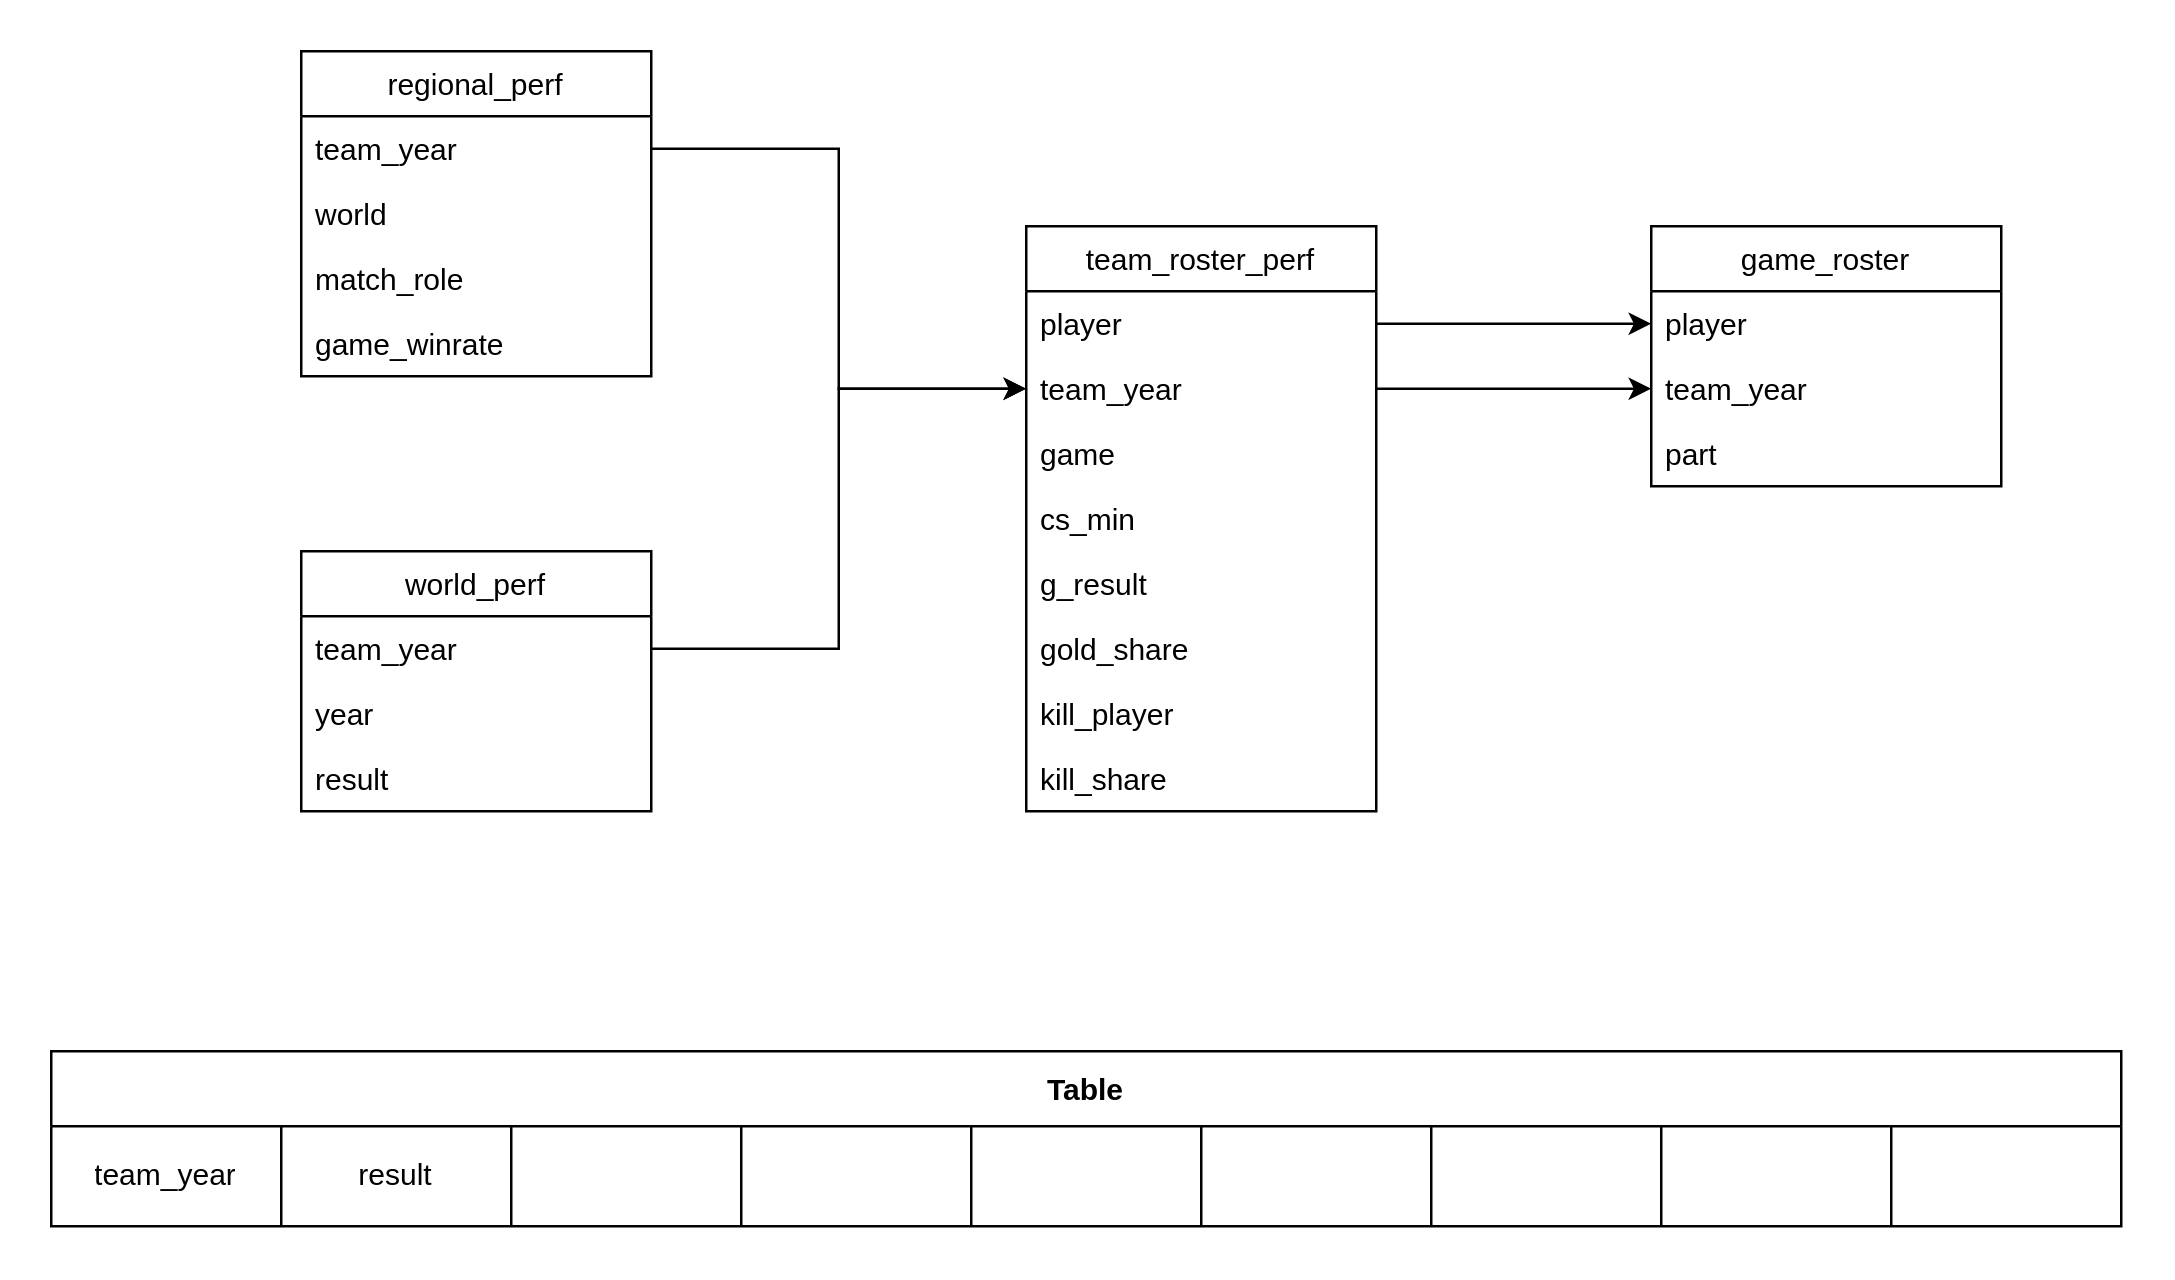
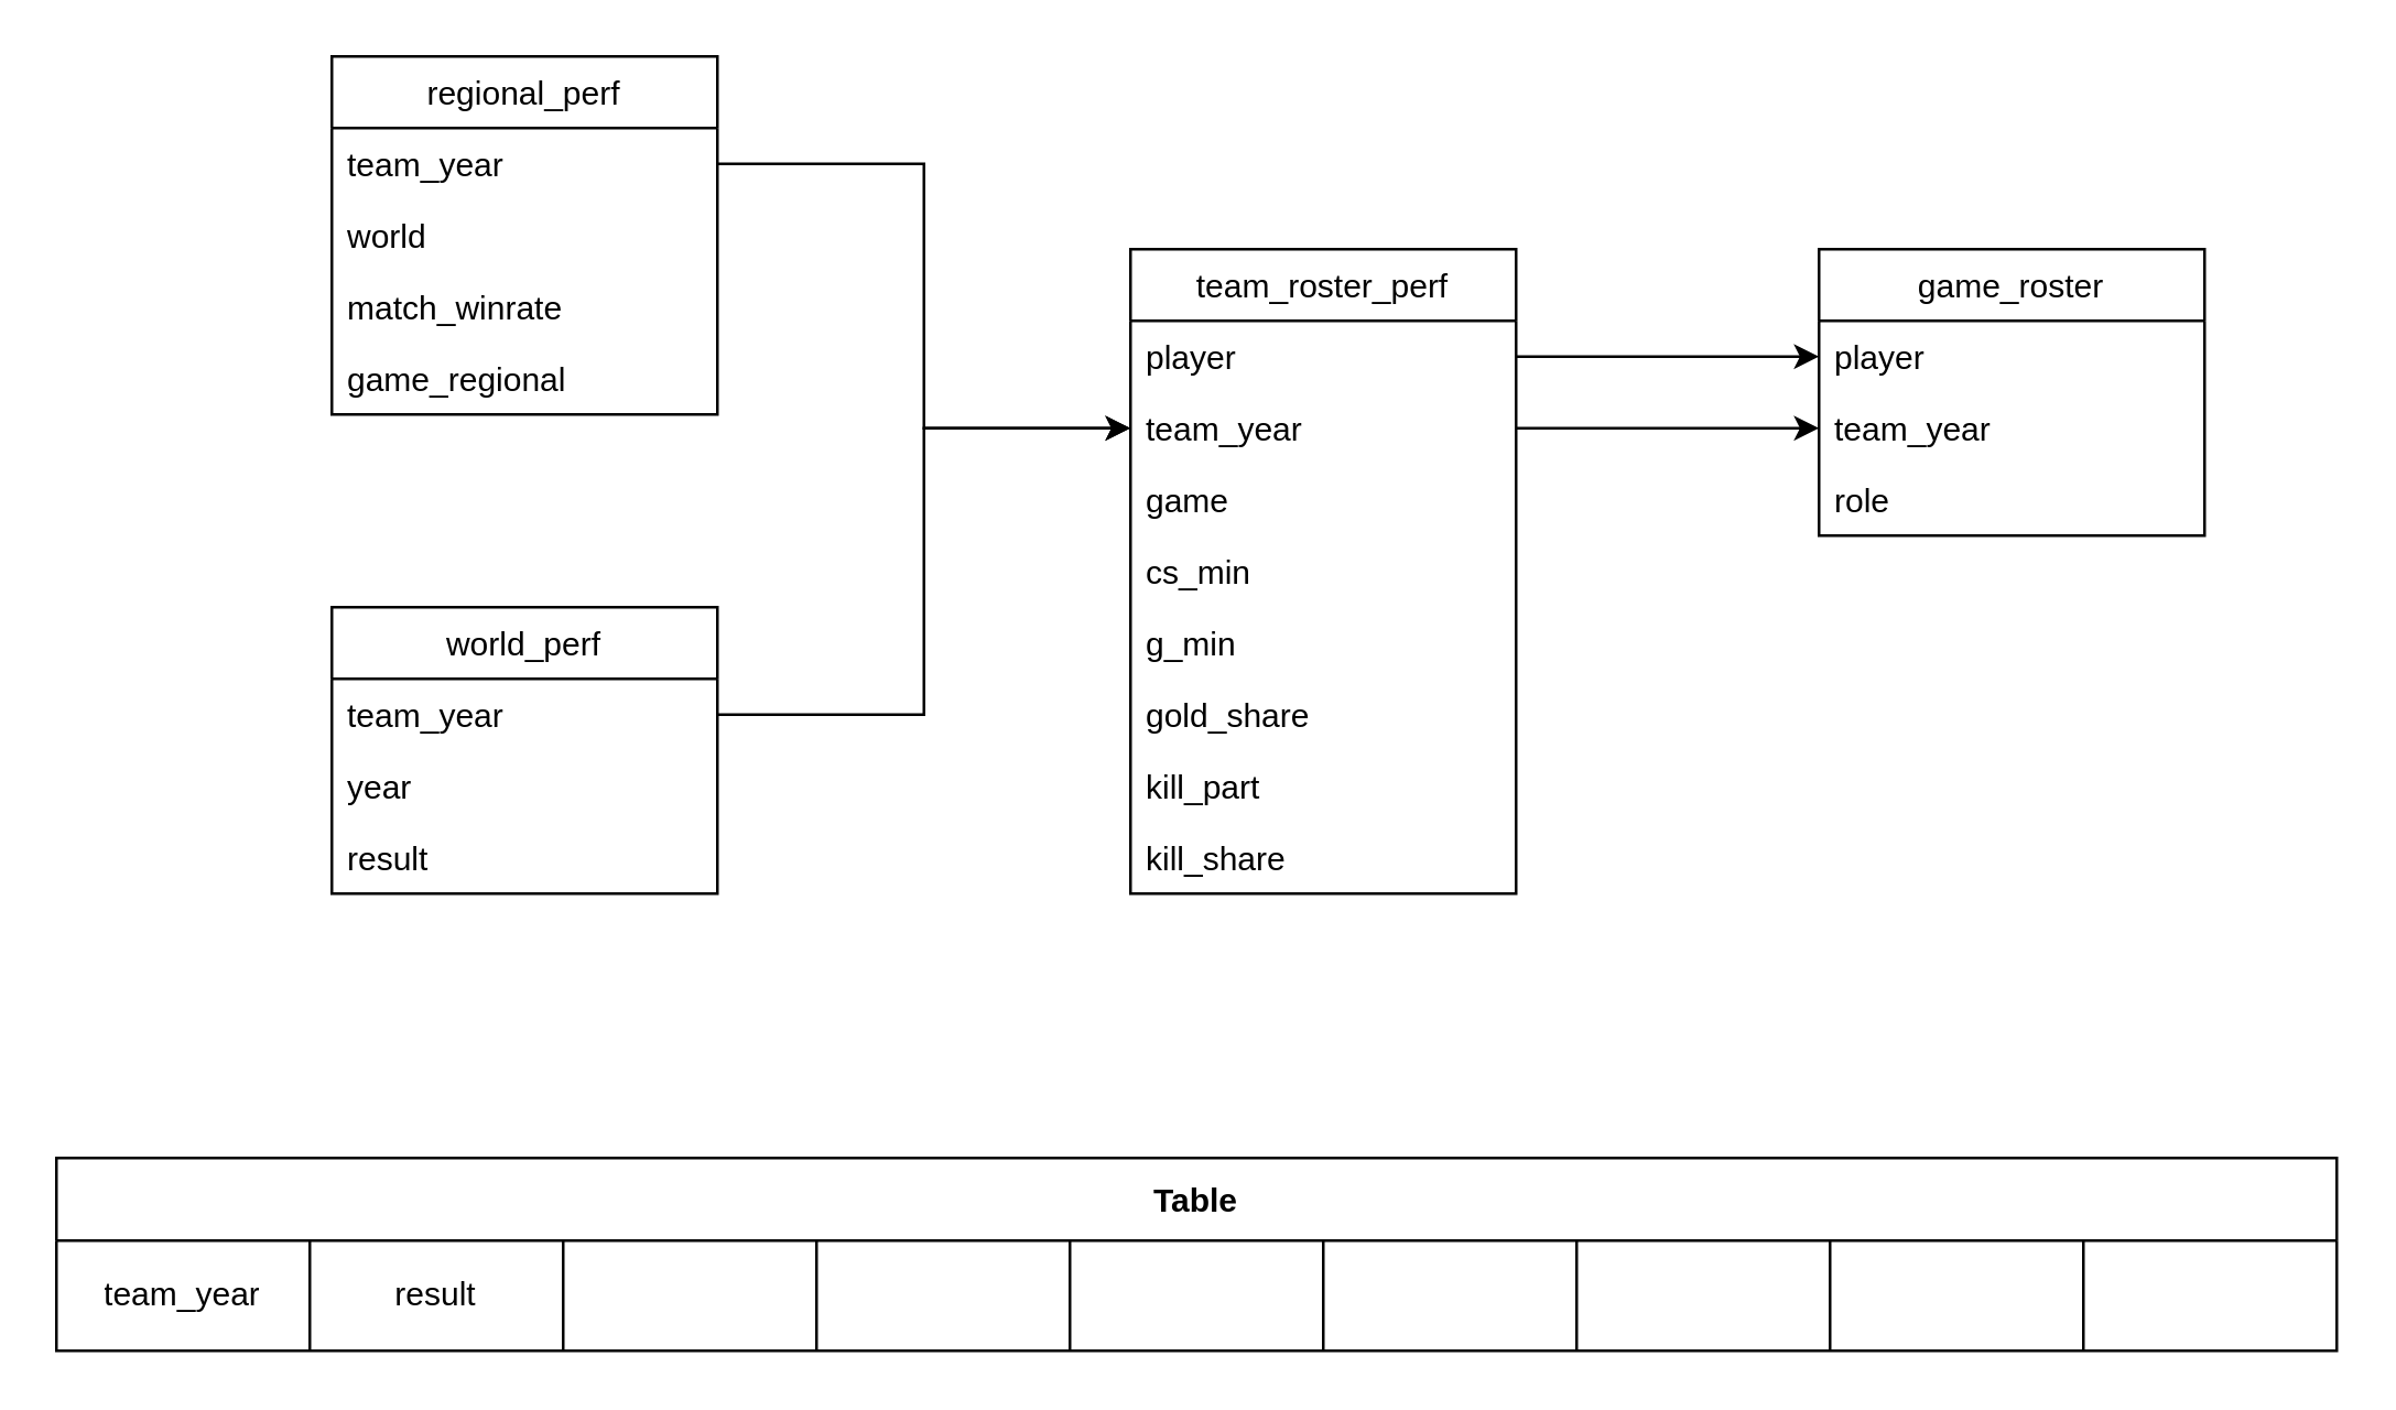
  <mxCell id="0" />
  <mxCell id="1" parent="0" />
  <mxCell id="2" value="game_roster" style="swimlane;fontStyle=0;childLayout=stackLayout;horizontal=1;startSize=26;fillColor=none;horizontalStack=0;resizeParent=1;resizeParentMax=0;resizeLast=0;collapsible=1;marginBottom=0;strokeColor=default;" vertex="1" parent="1"><mxGeometry x="660" y="90" width="140" height="104" as="geometry" /></mxCell>
  <mxCell id="3" value="player" style="text;strokeColor=none;fillColor=none;align=left;verticalAlign=top;spacingLeft=4;spacingRight=4;overflow=hidden;rotatable=0;points=[[0,0.5],[1,0.5]];portConstraint=eastwest;" vertex="1" parent="2"><mxGeometry y="26" width="140" height="26" as="geometry" /></mxCell>
  <mxCell id="4" value="team_year    " style="text;strokeColor=none;fillColor=none;align=left;verticalAlign=top;spacingLeft=4;spacingRight=4;overflow=hidden;rotatable=0;points=[[0,0.5],[1,0.5]];portConstraint=eastwest;" vertex="1" parent="2"><mxGeometry y="52" width="140" height="26" as="geometry" /></mxCell>
- <mxCell id="5" value="part" style="text;strokeColor=none;fillColor=none;align=left;verticalAlign=top;spacingLeft=4;spacingRight=4;overflow=hidden;rotatable=0;points=[[0,0.5],[1,0.5]];portConstraint=eastwest;" vertex="1" parent="2"><mxGeometry y="78" width="140" height="26" as="geometry" /></mxCell>
+ <mxCell id="5" value="role" style="text;strokeColor=none;fillColor=none;align=left;verticalAlign=top;spacingLeft=4;spacingRight=4;overflow=hidden;rotatable=0;points=[[0,0.5],[1,0.5]];portConstraint=eastwest;" vertex="1" parent="2"><mxGeometry y="78" width="140" height="26" as="geometry" /></mxCell>
  <mxCell id="6" value="regional_perf" style="swimlane;fontStyle=0;childLayout=stackLayout;horizontal=1;startSize=26;fillColor=none;horizontalStack=0;resizeParent=1;resizeParentMax=0;resizeLast=0;collapsible=1;marginBottom=0;strokeColor=default;" vertex="1" parent="1"><mxGeometry x="120" y="20" width="140" height="130" as="geometry"><mxRectangle x="260" y="630" width="100" height="26" as="alternateBounds" /></mxGeometry></mxCell>
  <mxCell id="7" value="team_year" style="text;strokeColor=none;fillColor=none;align=left;verticalAlign=top;spacingLeft=4;spacingRight=4;overflow=hidden;rotatable=0;points=[[0,0.5],[1,0.5]];portConstraint=eastwest;" vertex="1" parent="6"><mxGeometry y="26" width="140" height="26" as="geometry" /></mxCell>
  <mxCell id="8" value="world" style="text;strokeColor=none;fillColor=none;align=left;verticalAlign=top;spacingLeft=4;spacingRight=4;overflow=hidden;rotatable=0;points=[[0,0.5],[1,0.5]];portConstraint=eastwest;" vertex="1" parent="6"><mxGeometry y="52" width="140" height="26" as="geometry" /></mxCell>
- <mxCell id="9" value="match_role" style="text;strokeColor=none;fillColor=none;align=left;verticalAlign=top;spacingLeft=4;spacingRight=4;overflow=hidden;rotatable=0;points=[[0,0.5],[1,0.5]];portConstraint=eastwest;" vertex="1" parent="6"><mxGeometry y="78" width="140" height="26" as="geometry" /></mxCell>
- <mxCell id="10" value="game_winrate" style="text;strokeColor=none;fillColor=none;align=left;verticalAlign=top;spacingLeft=4;spacingRight=4;overflow=hidden;rotatable=0;points=[[0,0.5],[1,0.5]];portConstraint=eastwest;" vertex="1" parent="6"><mxGeometry y="104" width="140" height="26" as="geometry" /></mxCell>
+ <mxCell id="9" value="match_winrate" style="text;strokeColor=none;fillColor=none;align=left;verticalAlign=top;spacingLeft=4;spacingRight=4;overflow=hidden;rotatable=0;points=[[0,0.5],[1,0.5]];portConstraint=eastwest;" vertex="1" parent="6"><mxGeometry y="78" width="140" height="26" as="geometry" /></mxCell>
+ <mxCell id="10" value="game_regional" style="text;strokeColor=none;fillColor=none;align=left;verticalAlign=top;spacingLeft=4;spacingRight=4;overflow=hidden;rotatable=0;points=[[0,0.5],[1,0.5]];portConstraint=eastwest;" vertex="1" parent="6"><mxGeometry y="104" width="140" height="26" as="geometry" /></mxCell>
  <mxCell id="11" value="team_roster_perf" style="swimlane;fontStyle=0;childLayout=stackLayout;horizontal=1;startSize=26;fillColor=none;horizontalStack=0;resizeParent=1;resizeParentMax=0;resizeLast=0;collapsible=1;marginBottom=0;strokeColor=default;" vertex="1" parent="1"><mxGeometry x="410" y="90" width="140" height="234" as="geometry" /></mxCell>
  <mxCell id="12" value="player" style="text;strokeColor=none;fillColor=none;align=left;verticalAlign=top;spacingLeft=4;spacingRight=4;overflow=hidden;rotatable=0;points=[[0,0.5],[1,0.5]];portConstraint=eastwest;" vertex="1" parent="11"><mxGeometry y="26" width="140" height="26" as="geometry" /></mxCell>
  <mxCell id="13" value="team_year" style="text;strokeColor=none;fillColor=none;align=left;verticalAlign=top;spacingLeft=4;spacingRight=4;overflow=hidden;rotatable=0;points=[[0,0.5],[1,0.5]];portConstraint=eastwest;" vertex="1" parent="11"><mxGeometry y="52" width="140" height="26" as="geometry" /></mxCell>
  <mxCell id="14" value="game" style="text;strokeColor=none;fillColor=none;align=left;verticalAlign=top;spacingLeft=4;spacingRight=4;overflow=hidden;rotatable=0;points=[[0,0.5],[1,0.5]];portConstraint=eastwest;" vertex="1" parent="11"><mxGeometry y="78" width="140" height="26" as="geometry" /></mxCell>
  <mxCell id="15" value="cs_min" style="text;strokeColor=none;fillColor=none;align=left;verticalAlign=top;spacingLeft=4;spacingRight=4;overflow=hidden;rotatable=0;points=[[0,0.5],[1,0.5]];portConstraint=eastwest;" vertex="1" parent="11"><mxGeometry y="104" width="140" height="26" as="geometry" /></mxCell>
- <mxCell id="16" value="g_result" style="text;strokeColor=none;fillColor=none;align=left;verticalAlign=top;spacingLeft=4;spacingRight=4;overflow=hidden;rotatable=0;points=[[0,0.5],[1,0.5]];portConstraint=eastwest;" vertex="1" parent="11"><mxGeometry y="130" width="140" height="26" as="geometry" /></mxCell>
+ <mxCell id="16" value="g_min" style="text;strokeColor=none;fillColor=none;align=left;verticalAlign=top;spacingLeft=4;spacingRight=4;overflow=hidden;rotatable=0;points=[[0,0.5],[1,0.5]];portConstraint=eastwest;" vertex="1" parent="11"><mxGeometry y="130" width="140" height="26" as="geometry" /></mxCell>
  <mxCell id="17" value="gold_share" style="text;strokeColor=none;fillColor=none;align=left;verticalAlign=top;spacingLeft=4;spacingRight=4;overflow=hidden;rotatable=0;points=[[0,0.5],[1,0.5]];portConstraint=eastwest;" vertex="1" parent="11"><mxGeometry y="156" width="140" height="26" as="geometry" /></mxCell>
- <mxCell id="18" value="kill_player" style="text;strokeColor=none;fillColor=none;align=left;verticalAlign=top;spacingLeft=4;spacingRight=4;overflow=hidden;rotatable=0;points=[[0,0.5],[1,0.5]];portConstraint=eastwest;" vertex="1" parent="11"><mxGeometry y="182" width="140" height="26" as="geometry" /></mxCell>
+ <mxCell id="18" value="kill_part" style="text;strokeColor=none;fillColor=none;align=left;verticalAlign=top;spacingLeft=4;spacingRight=4;overflow=hidden;rotatable=0;points=[[0,0.5],[1,0.5]];portConstraint=eastwest;" vertex="1" parent="11"><mxGeometry y="182" width="140" height="26" as="geometry" /></mxCell>
  <mxCell id="19" value="kill_share" style="text;strokeColor=none;fillColor=none;align=left;verticalAlign=top;spacingLeft=4;spacingRight=4;overflow=hidden;rotatable=0;points=[[0,0.5],[1,0.5]];portConstraint=eastwest;" vertex="1" parent="11"><mxGeometry y="208" width="140" height="26" as="geometry" /></mxCell>
  <mxCell id="20" value="world_perf" style="swimlane;fontStyle=0;childLayout=stackLayout;horizontal=1;startSize=26;fillColor=none;horizontalStack=0;resizeParent=1;resizeParentMax=0;resizeLast=0;collapsible=1;marginBottom=0;strokeColor=default;" vertex="1" parent="1"><mxGeometry x="120" y="220" width="140" height="104" as="geometry" /></mxCell>
  <mxCell id="21" value="team_year" style="text;strokeColor=none;fillColor=none;align=left;verticalAlign=top;spacingLeft=4;spacingRight=4;overflow=hidden;rotatable=0;points=[[0,0.5],[1,0.5]];portConstraint=eastwest;" vertex="1" parent="20"><mxGeometry y="26" width="140" height="26" as="geometry" /></mxCell>
  <mxCell id="22" value="year" style="text;strokeColor=none;fillColor=none;align=left;verticalAlign=top;spacingLeft=4;spacingRight=4;overflow=hidden;rotatable=0;points=[[0,0.5],[1,0.5]];portConstraint=eastwest;" vertex="1" parent="20"><mxGeometry y="52" width="140" height="26" as="geometry" /></mxCell>
  <mxCell id="23" value="result" style="text;strokeColor=none;fillColor=none;align=left;verticalAlign=top;spacingLeft=4;spacingRight=4;overflow=hidden;rotatable=0;points=[[0,0.5],[1,0.5]];portConstraint=eastwest;" vertex="1" parent="20"><mxGeometry y="78" width="140" height="26" as="geometry" /></mxCell>
  <mxCell id="24" style="edgeStyle=orthogonalEdgeStyle;rounded=0;orthogonalLoop=1;jettySize=auto;html=1;exitX=1;exitY=0.5;exitDx=0;exitDy=0;entryX=0;entryY=0.5;entryDx=0;entryDy=0;" edge="1" parent="1" source="7" target="13"><mxGeometry relative="1" as="geometry" /></mxCell>
  <mxCell id="25" style="edgeStyle=orthogonalEdgeStyle;rounded=0;orthogonalLoop=1;jettySize=auto;html=1;exitX=1;exitY=0.5;exitDx=0;exitDy=0;entryX=0;entryY=0.5;entryDx=0;entryDy=0;" edge="1" parent="1" source="21" target="13"><mxGeometry relative="1" as="geometry" /></mxCell>
  <mxCell id="26" style="edgeStyle=orthogonalEdgeStyle;rounded=0;orthogonalLoop=1;jettySize=auto;html=1;exitX=1;exitY=0.5;exitDx=0;exitDy=0;" edge="1" parent="1" source="12" target="3"><mxGeometry relative="1" as="geometry" /></mxCell>
  <mxCell id="27" style="edgeStyle=orthogonalEdgeStyle;rounded=0;orthogonalLoop=1;jettySize=auto;html=1;exitX=1;exitY=0.5;exitDx=0;exitDy=0;entryX=0;entryY=0.5;entryDx=0;entryDy=0;" edge="1" parent="1" source="13" target="4"><mxGeometry relative="1" as="geometry" /></mxCell>
  <mxCell id="28" value="Table" style="shape=table;startSize=30;container=1;collapsible=0;childLayout=tableLayout;fontStyle=1;align=center;pointerEvents=1;strokeColor=default;" vertex="1" parent="1"><mxGeometry x="20" y="420" width="828" height="70" as="geometry" /></mxCell>
  <mxCell id="29" style="shape=partialRectangle;html=1;whiteSpace=wrap;collapsible=0;dropTarget=0;pointerEvents=0;fillColor=none;top=0;left=0;bottom=0;right=0;points=[[0,0.5],[1,0.5]];portConstraint=eastwest;" vertex="1" parent="28"><mxGeometry y="30" width="828" height="40" as="geometry" /></mxCell>
  <mxCell id="30" value="team_year" style="shape=partialRectangle;html=1;whiteSpace=wrap;connectable=0;fillColor=none;top=0;left=0;bottom=0;right=0;overflow=hidden;pointerEvents=1;" vertex="1" parent="29"><mxGeometry width="92" height="40" as="geometry"><mxRectangle width="92" height="40" as="alternateBounds" /></mxGeometry></mxCell>
  <mxCell id="31" value="result" style="shape=partialRectangle;html=1;whiteSpace=wrap;connectable=0;fillColor=none;top=0;left=0;bottom=0;right=0;overflow=hidden;pointerEvents=1;" vertex="1" parent="29"><mxGeometry x="92" width="92" height="40" as="geometry"><mxRectangle width="92" height="40" as="alternateBounds" /></mxGeometry></mxCell>
  <mxCell id="32" style="shape=partialRectangle;html=1;whiteSpace=wrap;connectable=0;fillColor=none;top=0;left=0;bottom=0;right=0;overflow=hidden;pointerEvents=1;" vertex="1" parent="29"><mxGeometry x="184" width="92" height="40" as="geometry"><mxRectangle width="92" height="40" as="alternateBounds" /></mxGeometry></mxCell>
  <mxCell id="33" style="shape=partialRectangle;html=1;whiteSpace=wrap;connectable=0;fillColor=none;top=0;left=0;bottom=0;right=0;overflow=hidden;pointerEvents=1;" vertex="1" parent="29"><mxGeometry x="276" width="92" height="40" as="geometry"><mxRectangle width="92" height="40" as="alternateBounds" /></mxGeometry></mxCell>
  <mxCell id="34" style="shape=partialRectangle;html=1;whiteSpace=wrap;connectable=0;fillColor=none;top=0;left=0;bottom=0;right=0;overflow=hidden;pointerEvents=1;" vertex="1" parent="29"><mxGeometry x="368" width="92" height="40" as="geometry"><mxRectangle width="92" height="40" as="alternateBounds" /></mxGeometry></mxCell>
  <mxCell id="35" style="shape=partialRectangle;html=1;whiteSpace=wrap;connectable=0;fillColor=none;top=0;left=0;bottom=0;right=0;overflow=hidden;pointerEvents=1;" vertex="1" parent="29"><mxGeometry x="460" width="92" height="40" as="geometry"><mxRectangle width="92" height="40" as="alternateBounds" /></mxGeometry></mxCell>
  <mxCell id="36" style="shape=partialRectangle;html=1;whiteSpace=wrap;connectable=0;fillColor=none;top=0;left=0;bottom=0;right=0;overflow=hidden;pointerEvents=1;" vertex="1" parent="29"><mxGeometry x="552" width="92" height="40" as="geometry"><mxRectangle width="92" height="40" as="alternateBounds" /></mxGeometry></mxCell>
  <mxCell id="37" style="shape=partialRectangle;html=1;whiteSpace=wrap;connectable=0;fillColor=none;top=0;left=0;bottom=0;right=0;overflow=hidden;pointerEvents=1;" vertex="1" parent="29"><mxGeometry x="644" width="92" height="40" as="geometry"><mxRectangle width="92" height="40" as="alternateBounds" /></mxGeometry></mxCell>
  <mxCell id="38" style="shape=partialRectangle;html=1;whiteSpace=wrap;connectable=0;fillColor=none;top=0;left=0;bottom=0;right=0;overflow=hidden;pointerEvents=1;" vertex="1" parent="29"><mxGeometry x="736" width="92" height="40" as="geometry"><mxRectangle width="92" height="40" as="alternateBounds" /></mxGeometry></mxCell>
